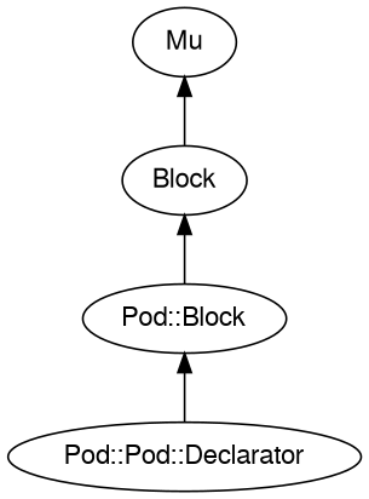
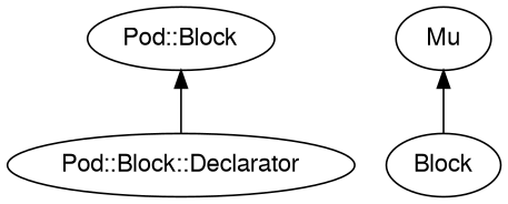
  digraph {
    rankdir=BT
    splines=polyline
    node [color="#000000" fontcolor="#000000" fontname=FreeSans]
    edge [color="#000000"]
-   "Pod::Block::Declarator" [label="Pod::Pod::Declarator"]
+   "Pod::Block::Declarator"
    "Pod::Block"
    n3 [label=Block]
    Mu
    "Pod::Block::Declarator" -> "Pod::Block"
-   "Pod::Block" -> n3
    n3 -> Mu
  }
